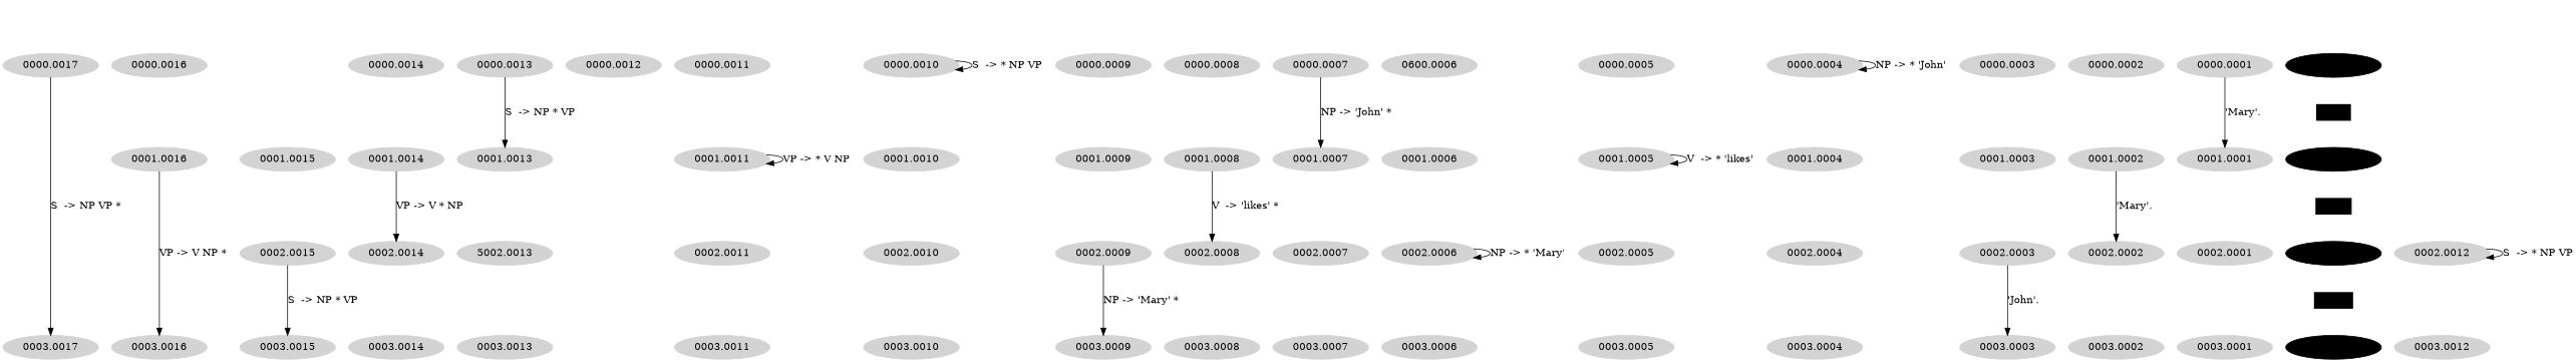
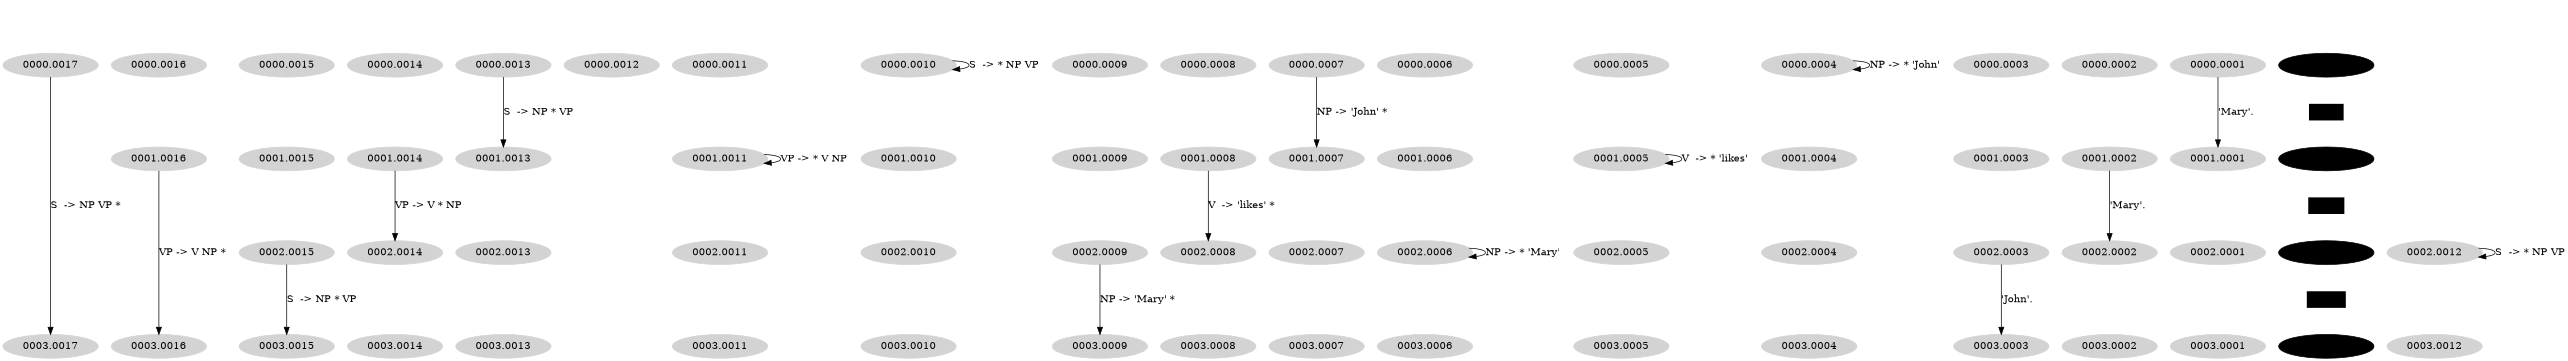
  digraph {
    rankdir=TB
    node [color=lightgray style=filled]
    edge [style=invis weight=1]
    0000.0017 [height=0.1 width=0.1]
    0000.0016 [height=0.1 width=0.1]
+   0000.0015 [height=0.1 width=0.1]
    0000.0014 [height=0.1 width=0.1]
    0000.0013 [height=0.1 width=0.1]
    0000.0012 [height=0.1 width=0.1]
    0000.0011 [height=0.1 width=0.1]
    0000.0010 [height=0.1 width=0.1]
    0000.0009 [height=0.1 width=0.1]
    0000.0008 [height=0.1 width=0.1]
    0000.0007 [height=0.1 width=0.1]
-   0000.0006 [height=0.1 width=0.1 label=0600.0006]
+   0000.0006 [height=0.1 width=0.1]
    0000.0005 [height=0.1 width=0.1]
    0000.0004 [height=0.1 width=0.1]
    0000.0003 [height=0.1 width=0.1]
    0000.0002 [height=0.1 width=0.1]
    0000.0001 [height=0.1 width=0.1]
    0000.0000 [color=black height=0.1 width=0.1]
    0001.0016 [height=0.1 width=0.1]
    0001.0015 [height=0.1 width=0.1]
    0001.0014 [height=0.1 width=0.1]
    0001.0013 [height=0.1 width=0.1]
    0001.0011 [height=0.1 width=0.1]
    0001.0010 [height=0.1 width=0.1]
    0001.0009 [height=0.1 width=0.1]
    0001.0008 [height=0.1 width=0.1]
    0001.0007 [height=0.1 width=0.1]
    0001.0006 [height=0.1 width=0.1]
    0001.0005 [height=0.1 width=0.1]
    0001.0004 [height=0.1 width=0.1]
    0001.0003 [height=0.1 width=0.1]
    0001.0002 [height=0.1 width=0.1]
    0001.0001 [height=0.1 width=0.1]
    0001.0000 [color=black height=0.1 width=0.1]
    0002.0015 [height=0.1 width=0.1]
    0002.0014 [height=0.1 width=0.1]
-   0002.0013 [height=0.1 width=0.1 label=5002.0013]
+   0002.0013 [height=0.1 width=0.1]
    0002.0012 [height=0.1 width=0.1]
    0002.0011 [height=0.1 width=0.1]
    0002.0010 [height=0.1 width=0.1]
    0002.0009 [height=0.1 width=0.1]
    0002.0008 [height=0.1 width=0.1]
    0002.0007 [height=0.1 width=0.1]
    0002.0006 [height=0.1 width=0.1]
    0002.0005 [height=0.1 width=0.1]
    0002.0004 [height=0.1 width=0.1]
    0002.0003 [height=0.1 width=0.1]
    0002.0002 [height=0.1 width=0.1]
    0002.0001 [height=0.1 width=0.1]
    0002.0000 [color=black height=0.1 width=0.1]
    0003.0017 [height=0.1 width=0.1]
    0003.0016 [height=0.1 width=0.1]
    0003.0015 [height=0.1 width=0.1]
    0003.0014 [height=0.1 width=0.1]
    0003.0013 [height=0.1 width=0.1]
    0003.0012 [height=0.1 width=0.1]
    0003.0011 [height=0.1 width=0.1]
    0003.0010 [height=0.1 width=0.1]
    0003.0009 [height=0.1 width=0.1]
    0003.0008 [height=0.1 width=0.1]
    0003.0007 [height=0.1 width=0.1]
    0003.0006 [height=0.1 width=0.1]
    0003.0005 [height=0.1 width=0.1]
    0003.0004 [height=0.1 width=0.1]
    0003.0003 [height=0.1 width=0.1]
    0003.0002 [height=0.1 width=0.1]
    0003.0001 [height=0.1 width=0.1]
    0003.0000 [color=black height=0.1 width=0.1]
    John [color=black height=0.1 shape=plaintext width=0.1]
    likes [color=black height=0.1 shape=plaintext width=0.1]
    Mary [color=black height=0.1 shape=plaintext width=0.1]
    x [color=black height=0.1 style=invis width=0.1]
    subgraph sub_1 {
      rank=same
      0000.0017
      0000.0016
+     0000.0015
      0000.0014
      0000.0013
      0000.0012
      0000.0011
      0000.0010
      0000.0009
      0000.0008
      0000.0007
      0000.0006
      0000.0005
      0000.0004
      0000.0003
      0000.0002
      0000.0001
      0000.0000
    }
    subgraph sub_2 {
      rank=same
      0001.0016
      0001.0015
      0001.0014
      0001.0013
      0001.0011
      0001.0010
      0001.0009
      0001.0008
      0001.0007
      0001.0006
      0001.0005
      0001.0004
      0001.0003
      0001.0002
      0001.0001
      0001.0000
    }
    subgraph sub_3 {
      rank=same
      0002.0015
      0002.0014
      0002.0013
      0002.0012
      0002.0011
      0002.0010
      0002.0009
      0002.0008
      0002.0007
      0002.0006
      0002.0005
      0002.0004
      0002.0003
      0002.0002
      0002.0001
      0002.0000
    }
    subgraph sub_4 {
      rank=same
      0003.0017
      0003.0016
      0003.0015
      0003.0014
      0003.0013
      0003.0012
      0003.0011
      0003.0010
      0003.0009
      0003.0008
      0003.0007
      0003.0006
      0003.0005
      0003.0004
      0003.0003
      0003.0002
      0003.0001
      0003.0000
    }
    0000.0017 -> 0003.0017 [label="S  -> NP VP *" style=solid]
    0000.0016 -> 0001.0016
+   0000.0015 -> 0001.0015
    0000.0014 -> 0001.0014
    0000.0013 -> 0001.0013 [label="S  -> NP * VP" style=solid]
    0000.0011 -> 0001.0011
    0000.0010 -> 0000.0010 [label="S  -> * NP VP" style=solid]
    0000.0010 -> 0001.0010
    0000.0009 -> 0001.0009
    0000.0008 -> 0001.0008
    0000.0007 -> 0001.0007 [label="NP -> 'John' *" style=solid]
    0000.0006 -> 0001.0006
    0000.0005 -> 0001.0005
    0000.0004 -> 0000.0004 [label="NP -> * 'John'" style=solid]
    0000.0004 -> 0001.0004
    0000.0003 -> 0001.0003
    0000.0002 -> 0001.0002
    0000.0001 -> 0001.0001 [label="'Mary'." style=solid]
    0000.0000 -> John [weight=100]
    0001.0016 -> 0003.0016 [label="VP -> V NP *" style=solid]
    0001.0015 -> 0002.0015
    0001.0014 -> 0002.0014 [label="VP -> V * NP" style=solid]
    0001.0013 -> 0002.0013
    0001.0011 -> 0001.0011 [label="VP -> * V NP" style=solid]
    0001.0011 -> 0002.0011
    0001.0010 -> 0002.0010
    0001.0009 -> 0002.0009
    0001.0008 -> 0002.0008 [label="V  -> 'likes' *" style=solid]
    0001.0007 -> 0002.0007
    0001.0006 -> 0002.0006
    0001.0005 -> 0001.0005 [label="V  -> * 'likes'" style=solid]
    0001.0005 -> 0002.0005
    0001.0004 -> 0002.0004
    0001.0003 -> 0002.0003
    0001.0002 -> 0002.0002 [label="'Mary'." style=solid]
    0001.0001 -> 0002.0001
    0001.0000 -> likes [weight=100]
    0002.0015 -> 0003.0015 [label="S  -> NP * VP" style=solid]
    0002.0014 -> 0003.0014
    0002.0013 -> 0003.0013
    0002.0012 -> 0002.0012 [label="S  -> * NP VP" style=solid]
    0002.0012 -> 0003.0012
    0002.0011 -> 0003.0011
    0002.0010 -> 0003.0010
    0002.0009 -> 0003.0009 [label="NP -> 'Mary' *" style=solid]
    0002.0008 -> 0003.0008
    0002.0007 -> 0003.0007
    0002.0006 -> 0002.0006 [label="NP -> * 'Mary'" style=solid]
    0002.0006 -> 0003.0006
    0002.0005 -> 0003.0005
    0002.0004 -> 0003.0004
    0002.0003 -> 0003.0003 [label="'John'." style=solid]
    0002.0002 -> 0003.0002
    0002.0001 -> 0003.0001
    0002.0000 -> Mary [weight=100]
    John -> 0001.0000 [weight=100]
    likes -> 0002.0000 [weight=100]
    Mary -> 0003.0000 [weight=100]
    x -> 0000.0000 [weight=""]
  }
